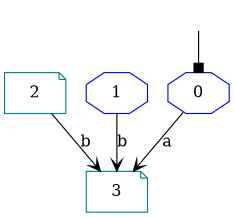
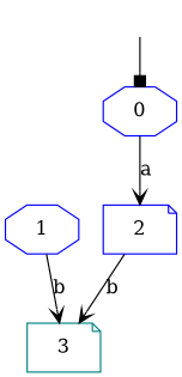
  digraph {
    rankdir=TB
    node [color=blue shape=octagon]
    edge [arrowhead=vee]
    n1 [label=0]
-   n2 [color=teal label=2 shape=note]
+   n2 [label=2 shape=note]
    n3 [label=1]
    n4 [color=teal label=3 shape=note]
    n5 [color=teal height=0 label=" " shape=none width=0]
-   n1 -> n4 [label=a]
+   n1 -> n2 [label=a]
    n2 -> n4 [label=b]
    n3 -> n4 [label=b]
    n5 -> n1 [arrowhead=box]
  }
